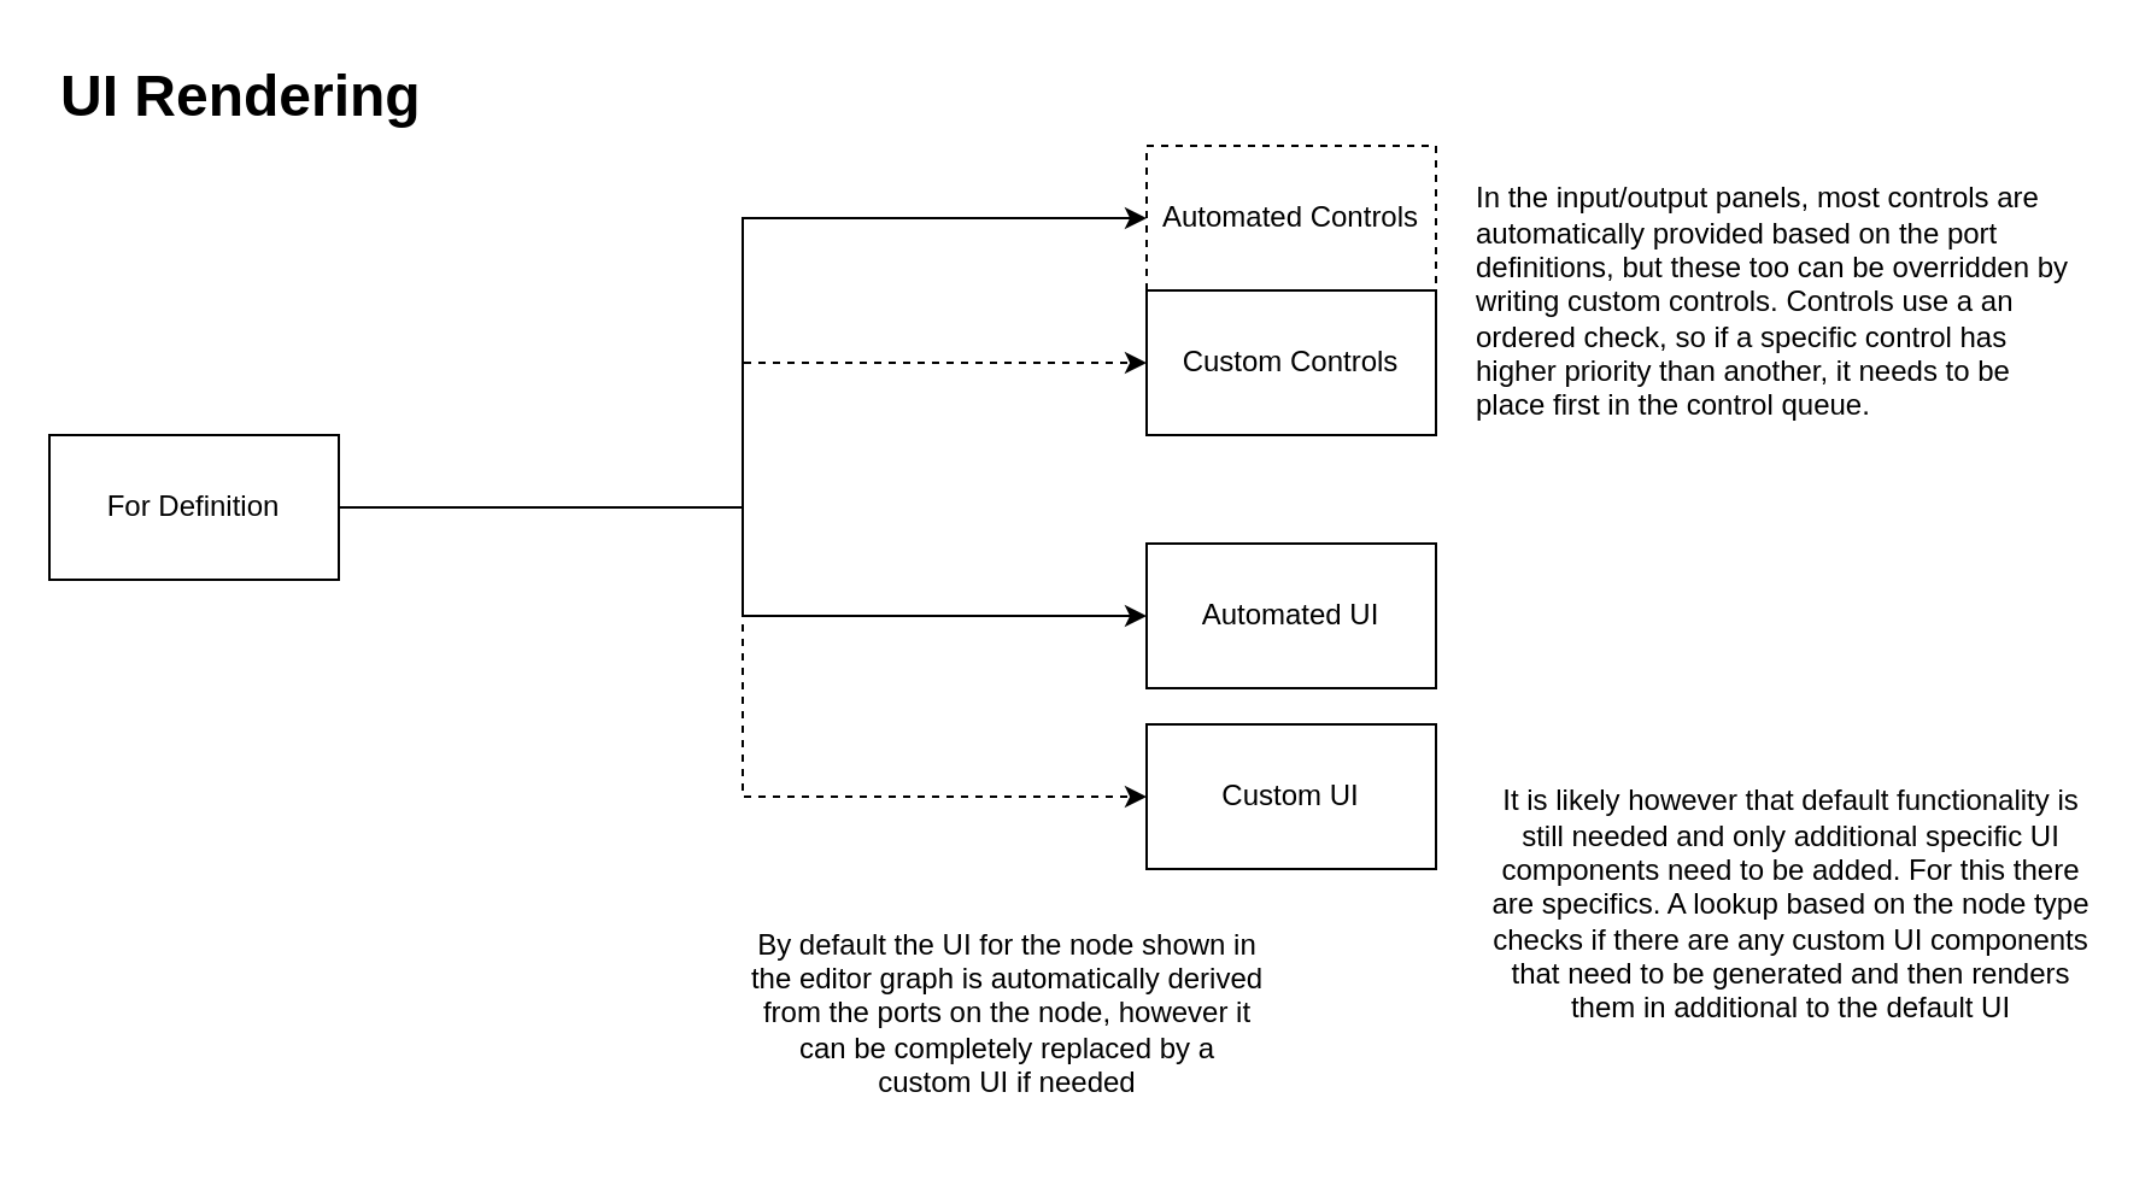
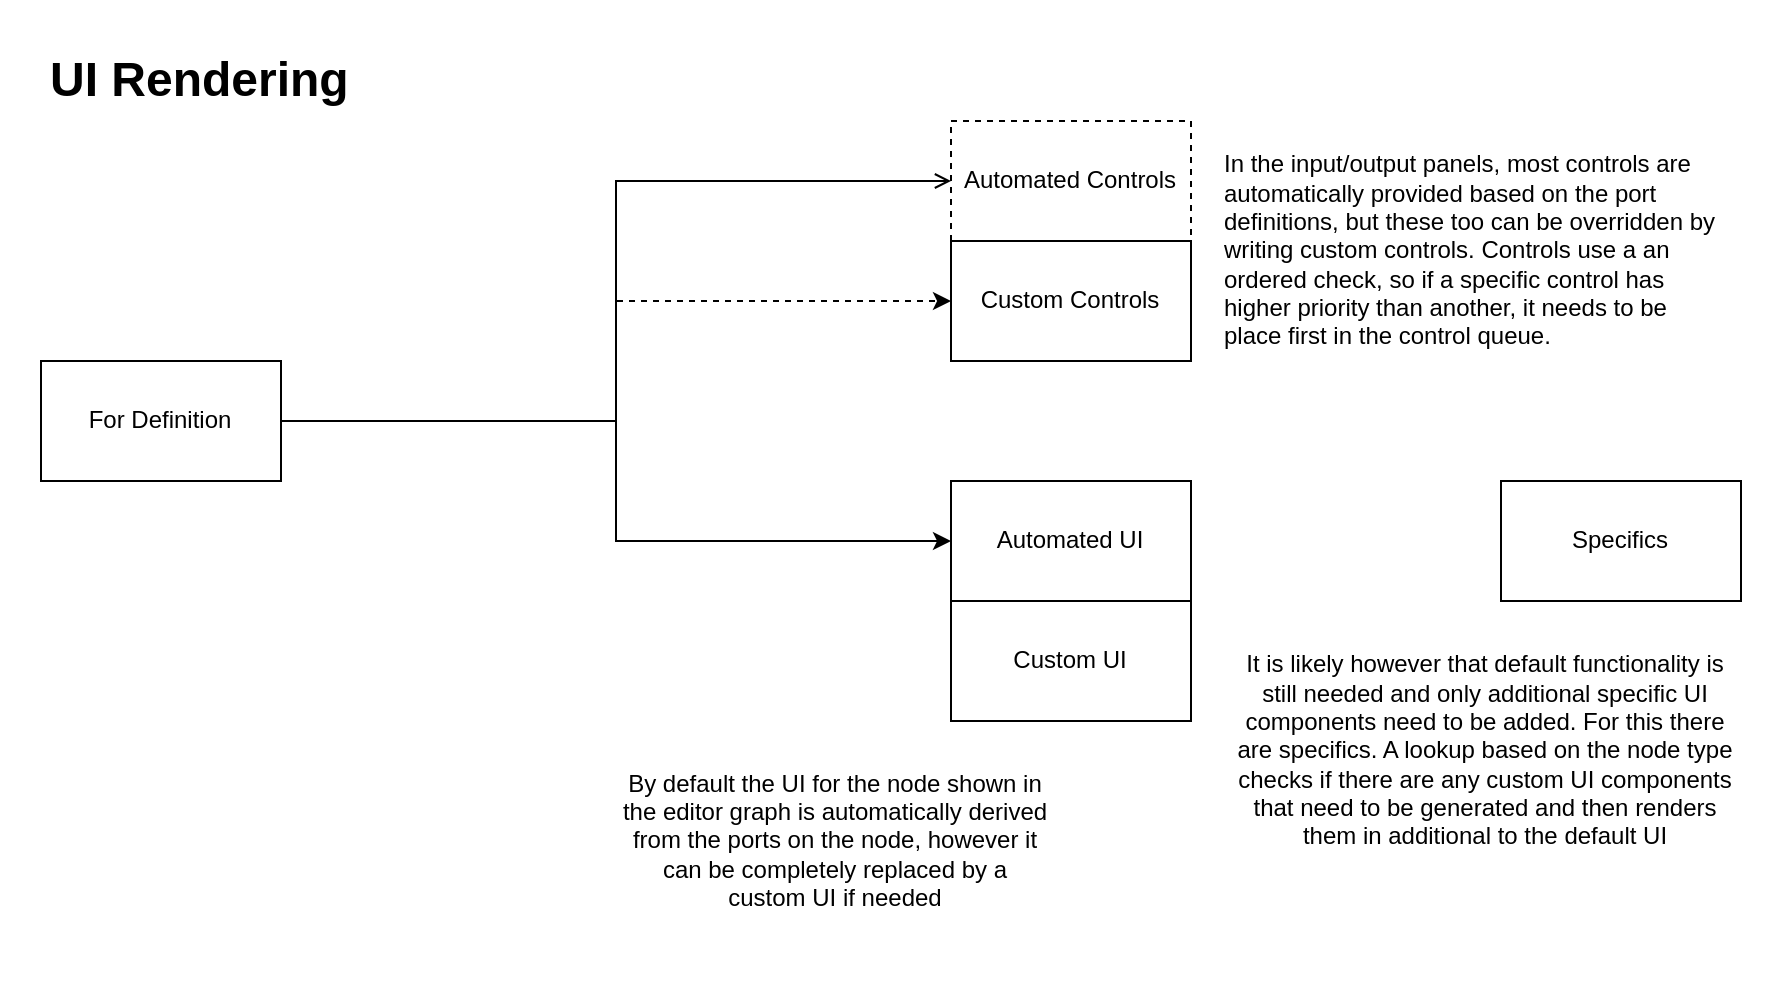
  <mxCell id="0" />
  <mxCell id="1" parent="0" />
  <mxCell id="2" style="edgeStyle=orthogonalEdgeStyle;rounded=0;orthogonalLoop=1;jettySize=auto;html=1;" parent="1" source="6" target="7" edge="1"><mxGeometry relative="1" as="geometry" /></mxCell>
- <mxCell id="3" style="edgeStyle=orthogonalEdgeStyle;rounded=0;orthogonalLoop=1;jettySize=auto;html=1;entryX=0;entryY=0.5;entryDx=0;entryDy=0;dashed=1;" parent="1" source="6" target="8" edge="1"><mxGeometry relative="1" as="geometry" /></mxCell>
- <mxCell id="4" style="edgeStyle=orthogonalEdgeStyle;rounded=0;orthogonalLoop=1;jettySize=auto;html=1;entryX=0;entryY=0.5;entryDx=0;entryDy=0;" parent="1" source="6" target="9" edge="1"><mxGeometry relative="1" as="geometry" /></mxCell>
+ <mxCell id="4" style="edgeStyle=orthogonalEdgeStyle;rounded=0;orthogonalLoop=1;jettySize=auto;html=1;entryX=0;entryY=0.5;entryDx=0;entryDy=0;endArrow=open;" parent="1" source="6" target="9" edge="1"><mxGeometry relative="1" as="geometry" /></mxCell>
  <mxCell id="5" style="edgeStyle=orthogonalEdgeStyle;rounded=0;orthogonalLoop=1;jettySize=auto;html=1;entryX=0;entryY=0.5;entryDx=0;entryDy=0;dashed=1;" parent="1" source="6" target="11" edge="1"><mxGeometry relative="1" as="geometry" /></mxCell>
  <mxCell id="6" value="For Definition" style="rounded=0;whiteSpace=wrap;html=1;" parent="1" vertex="1"><mxGeometry x="20" y="180" width="120" height="60" as="geometry" /></mxCell>
- <mxCell id="7" value="Automated UI" style="rounded=0;whiteSpace=wrap;html=1;" parent="1" vertex="1"><mxGeometry x="475" y="225" width="120" height="60" as="geometry" /></mxCell>
+ <mxCell id="7" value="Automated UI" style="rounded=0;whiteSpace=wrap;html=1;" parent="1" vertex="1"><mxGeometry x="475" y="240" width="120" height="60" as="geometry" /></mxCell>
  <mxCell id="8" value="Custom UI" style="rounded=0;whiteSpace=wrap;html=1;" parent="1" vertex="1"><mxGeometry x="475" y="300" width="120" height="60" as="geometry" /></mxCell>
  <mxCell id="9" value="Automated Controls" style="rounded=0;whiteSpace=wrap;html=1;dashed=1;" parent="1" vertex="1"><mxGeometry x="475" y="60" width="120" height="60" as="geometry" /></mxCell>
+ <mxCell id="10" value="Specifics" style="rounded=0;whiteSpace=wrap;html=1;" parent="1" vertex="1"><mxGeometry x="750" y="240" width="120" height="60" as="geometry" /></mxCell>
  <mxCell id="11" value="Custom Controls" style="rounded=0;whiteSpace=wrap;html=1;" parent="1" vertex="1"><mxGeometry x="475" y="120" width="120" height="60" as="geometry" /></mxCell>
  <mxCell id="12" value="&lt;h1&gt;UI Rendering&lt;/h1&gt;" style="text;html=1;strokeColor=none;fillColor=none;spacing=5;spacingTop=-20;whiteSpace=wrap;overflow=hidden;rounded=0;" parent="1" vertex="1"><mxGeometry x="20" y="20" width="190" height="120" as="geometry" /></mxCell>
  <mxCell id="13" value="By default the UI for the node shown in the editor graph is automatically derived from the ports on the node, however it can be completely replaced by a custom UI if needed" style="text;html=1;strokeColor=none;fillColor=none;align=center;verticalAlign=middle;whiteSpace=wrap;rounded=0;" parent="1" vertex="1"><mxGeometry x="310" y="370" width="215" height="100" as="geometry" /></mxCell>
  <mxCell id="14" value="It is likely however that default functionality is still needed and only additional specific UI components need to be added. For this there are specifics. A lookup based on the node type checks if there are any custom UI components that need to be generated and then renders them in additional to the default UI" style="text;html=1;strokeColor=none;fillColor=none;align=center;verticalAlign=middle;whiteSpace=wrap;rounded=0;" parent="1" vertex="1"><mxGeometry x="615" y="310" width="255" height="130" as="geometry" /></mxCell>
  <mxCell id="15" value="In the input/output panels, most controls are automatically provided based on the port definitions, but these too can be overridden by writing custom controls. Controls use a an ordered check, so if a specific control has higher priority than another, it needs to be place first in the control queue." style="text;html=1;strokeColor=none;fillColor=none;align=left;verticalAlign=middle;whiteSpace=wrap;rounded=0;" parent="1" vertex="1"><mxGeometry x="610" y="60" width="255" height="130" as="geometry" /></mxCell>
